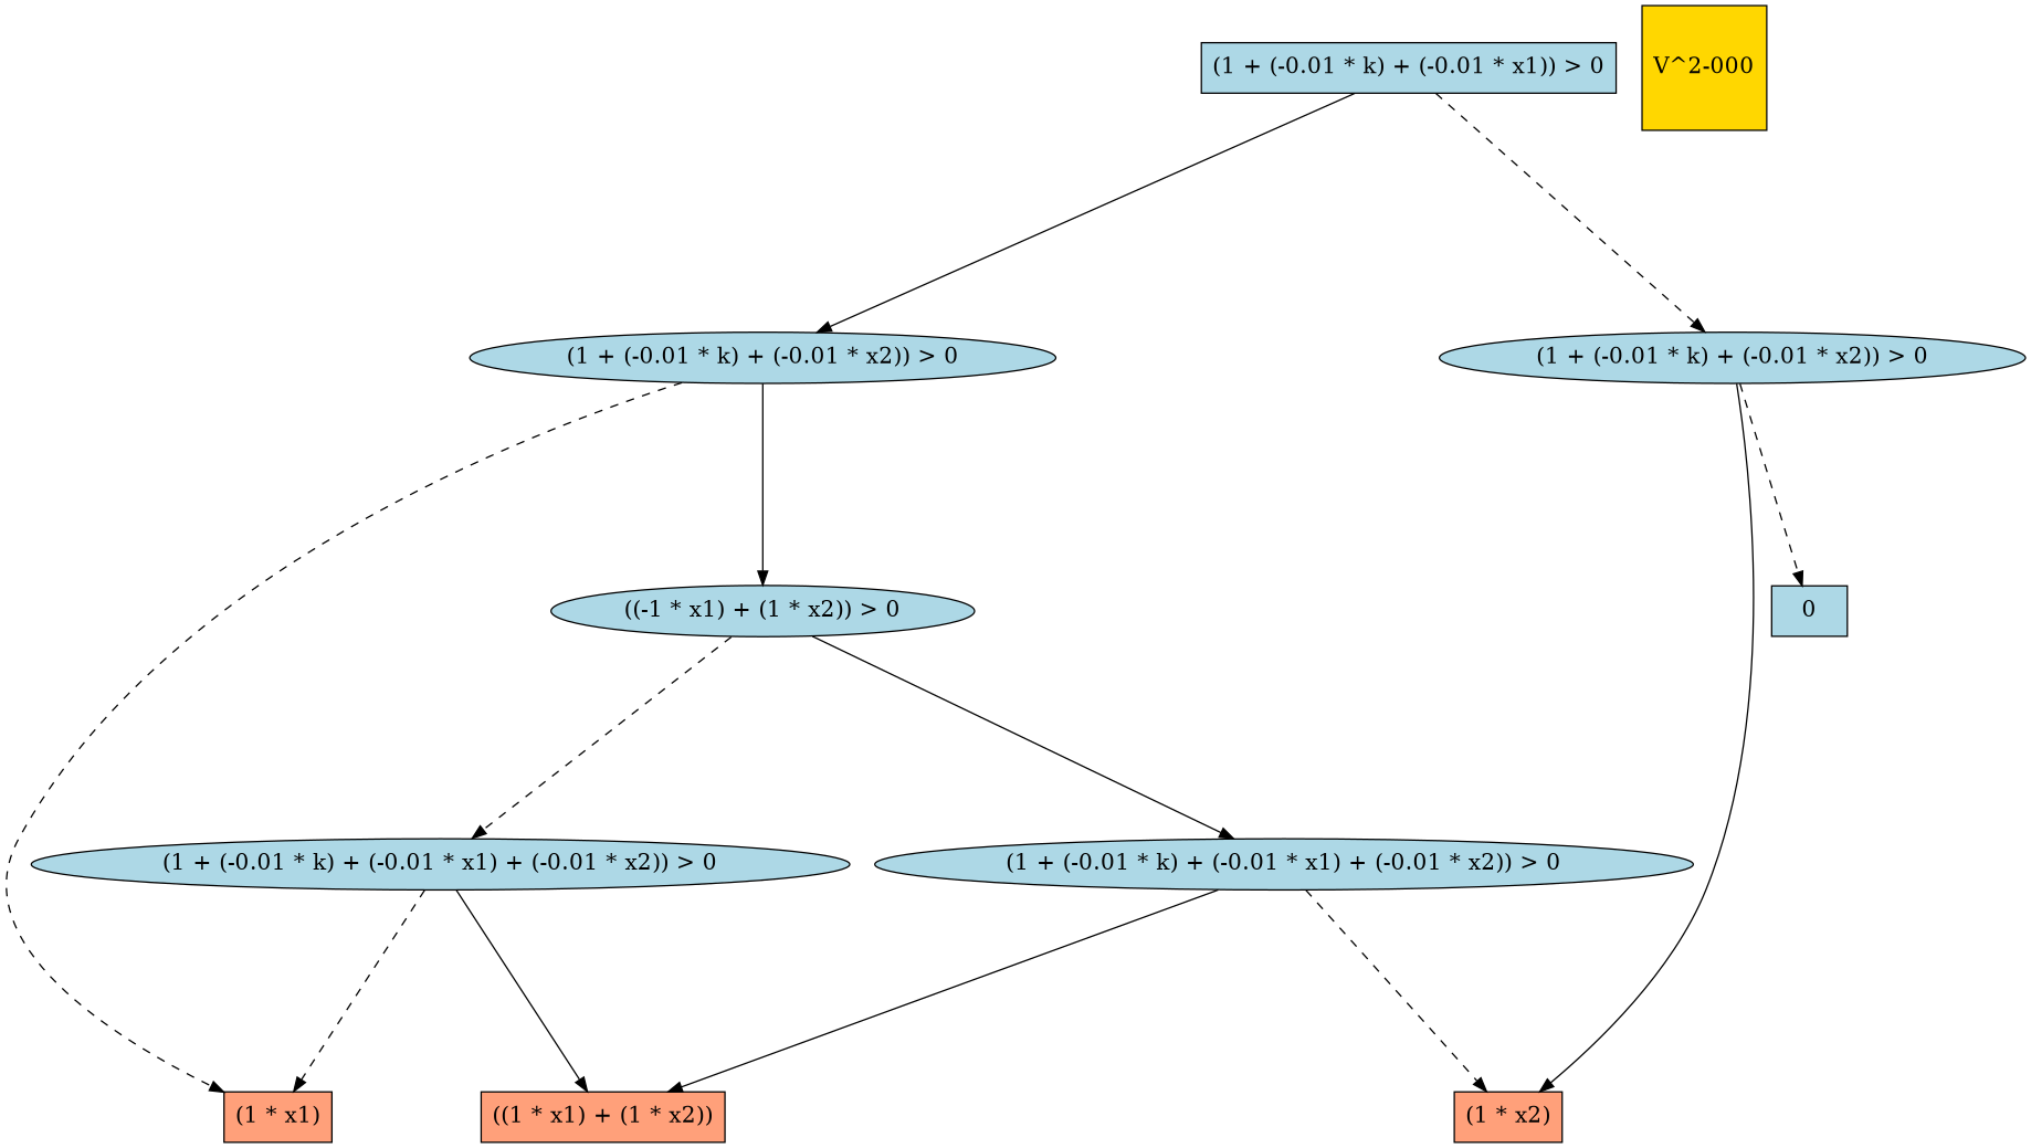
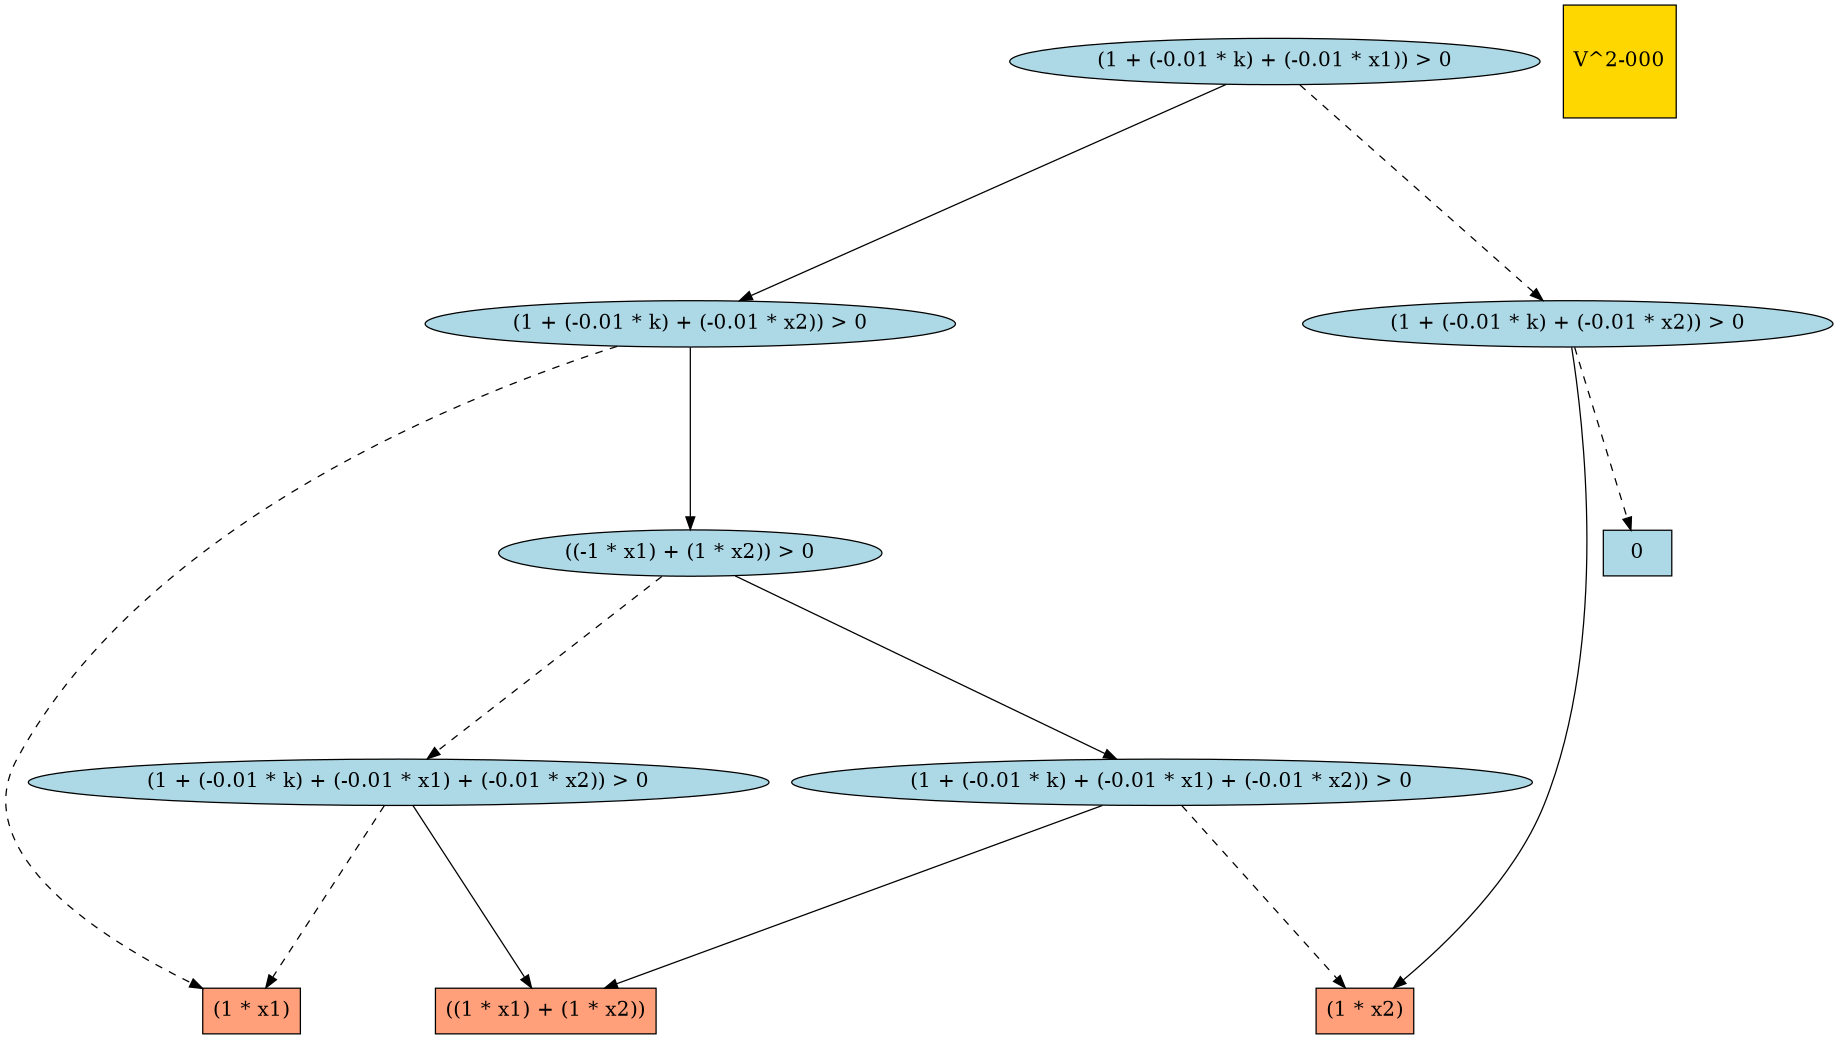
  digraph {
    fontname=Helvetica
    fontsize=16
    ranksep=2.00
    node [color=black fillcolor=lightblue fontsize=16 shape=ellipse style=filled]
    edge [color=black style=dashed]
    n1 [label="(1 + (-0.01 * k) + (-0.01 * x1) + (-0.01 * x2)) > 0"]
    n2 [fillcolor=lightsalmon label="(1 * x2)" shape=box]
    n3 [fillcolor=lightsalmon label="((1 * x1) + (1 * x2))" shape=box]
    n4 [label=0 shape=box]
    n5 [label="(1 + (-0.01 * k) + (-0.01 * x2)) > 0"]
    n6 [label="((-1 * x1) + (1 * x2)) > 0"]
    n7 [fillcolor=lightsalmon label="(1 * x1)" shape=box]
    n8 [label="(1 + (-0.01 * k) + (-0.01 * x1) + (-0.01 * x2)) > 0"]
-   n9 [label="(1 + (-0.01 * k) + (-0.01 * x1)) > 0" shape=box]
+   n9 [label="(1 + (-0.01 * k) + (-0.01 * x1)) > 0"]
    n10 [label="(1 + (-0.01 * k) + (-0.01 * x2)) > 0"]
    n11 [fillcolor=gold1 label="V^2-000" shape=square]
    n1 -> n2
    n1 -> n3 [style=solid]
    n5 -> n6 [style=solid]
    n5 -> n7
    n6 -> n1 [style=solid]
    n6 -> n8
    n8 -> n3 [style=solid]
    n8 -> n7
    n9 -> n5 [style=solid]
    n9 -> n10
    n10 -> n2 [style=solid]
    n10 -> n4
  }
